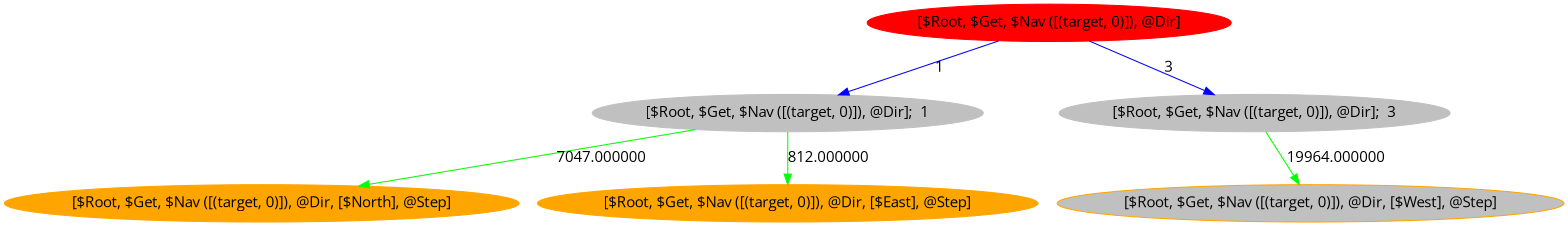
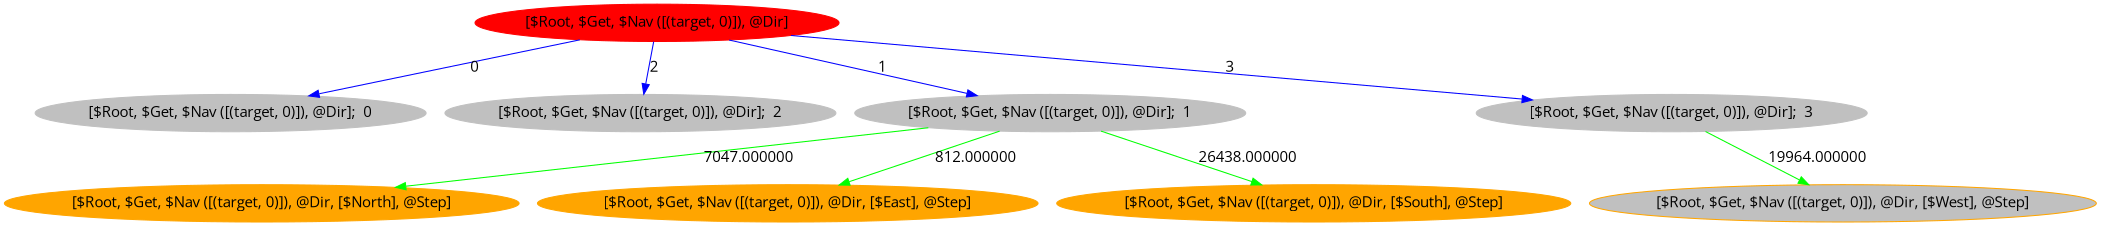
  digraph {
    fontname="Open Sans"
    node [color=gray fontname="Open Sans" style=filled]
    edge [color=blue fontname="Open Sans"]
    n1 [color=red label="[$Root, $Get, $Nav ([(target, 0)]), @Dir]"]
+   n2 [label="[$Root, $Get, $Nav ([(target, 0)]), @Dir];  0"]
+   n3 [label="[$Root, $Get, $Nav ([(target, 0)]), @Dir];  2"]
    n4 [label="[$Root, $Get, $Nav ([(target, 0)]), @Dir];  1"]
    n5 [label="[$Root, $Get, $Nav ([(target, 0)]), @Dir];  3"]
    n6 [color=orange label="[$Root, $Get, $Nav ([(target, 0)]), @Dir, [$North], @Step]"]
    n7 [color=orange label="[$Root, $Get, $Nav ([(target, 0)]), @Dir, [$East], @Step]"]
+   n8 [color=orange label="[$Root, $Get, $Nav ([(target, 0)]), @Dir, [$South], @Step]"]
    n9 [color=orange fillcolor=gray label="[$Root, $Get, $Nav ([(target, 0)]), @Dir, [$West], @Step]"]
+   n1 -> n2 [label=0]
+   n1 -> n3 [label=2]
    n1 -> n4 [label=1]
    n1 -> n5 [label=3]
    n4 -> n6 [color=green label=7047.000000]
    n4 -> n7 [color=green label=812.000000]
+   n4 -> n8 [color=green label=26438.000000]
    n5 -> n9 [color=green label=19964.000000]
  }
